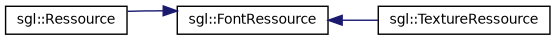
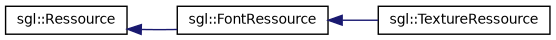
  digraph {
    rankdir=LR
    node [color=black fillcolor=white fontname=Helvetica fontsize=10 shape=record style=filled]
    edge [color=midnightblue dir=back fontname=Helvetica fontsize=10 labelfontname=Helvetica labelfontsize=10 style=solid]
    n1 [height=0.2 label="sgl::Ressource" width=0.4]
    n2 [height=0.2 label="sgl::FontRessource" width=0.4]
    n3 [height=0.2 label="sgl::TextureRessource" width=0.4]
-   n2 -> n1
+   n1 -> n2
    n2 -> n3
  }
